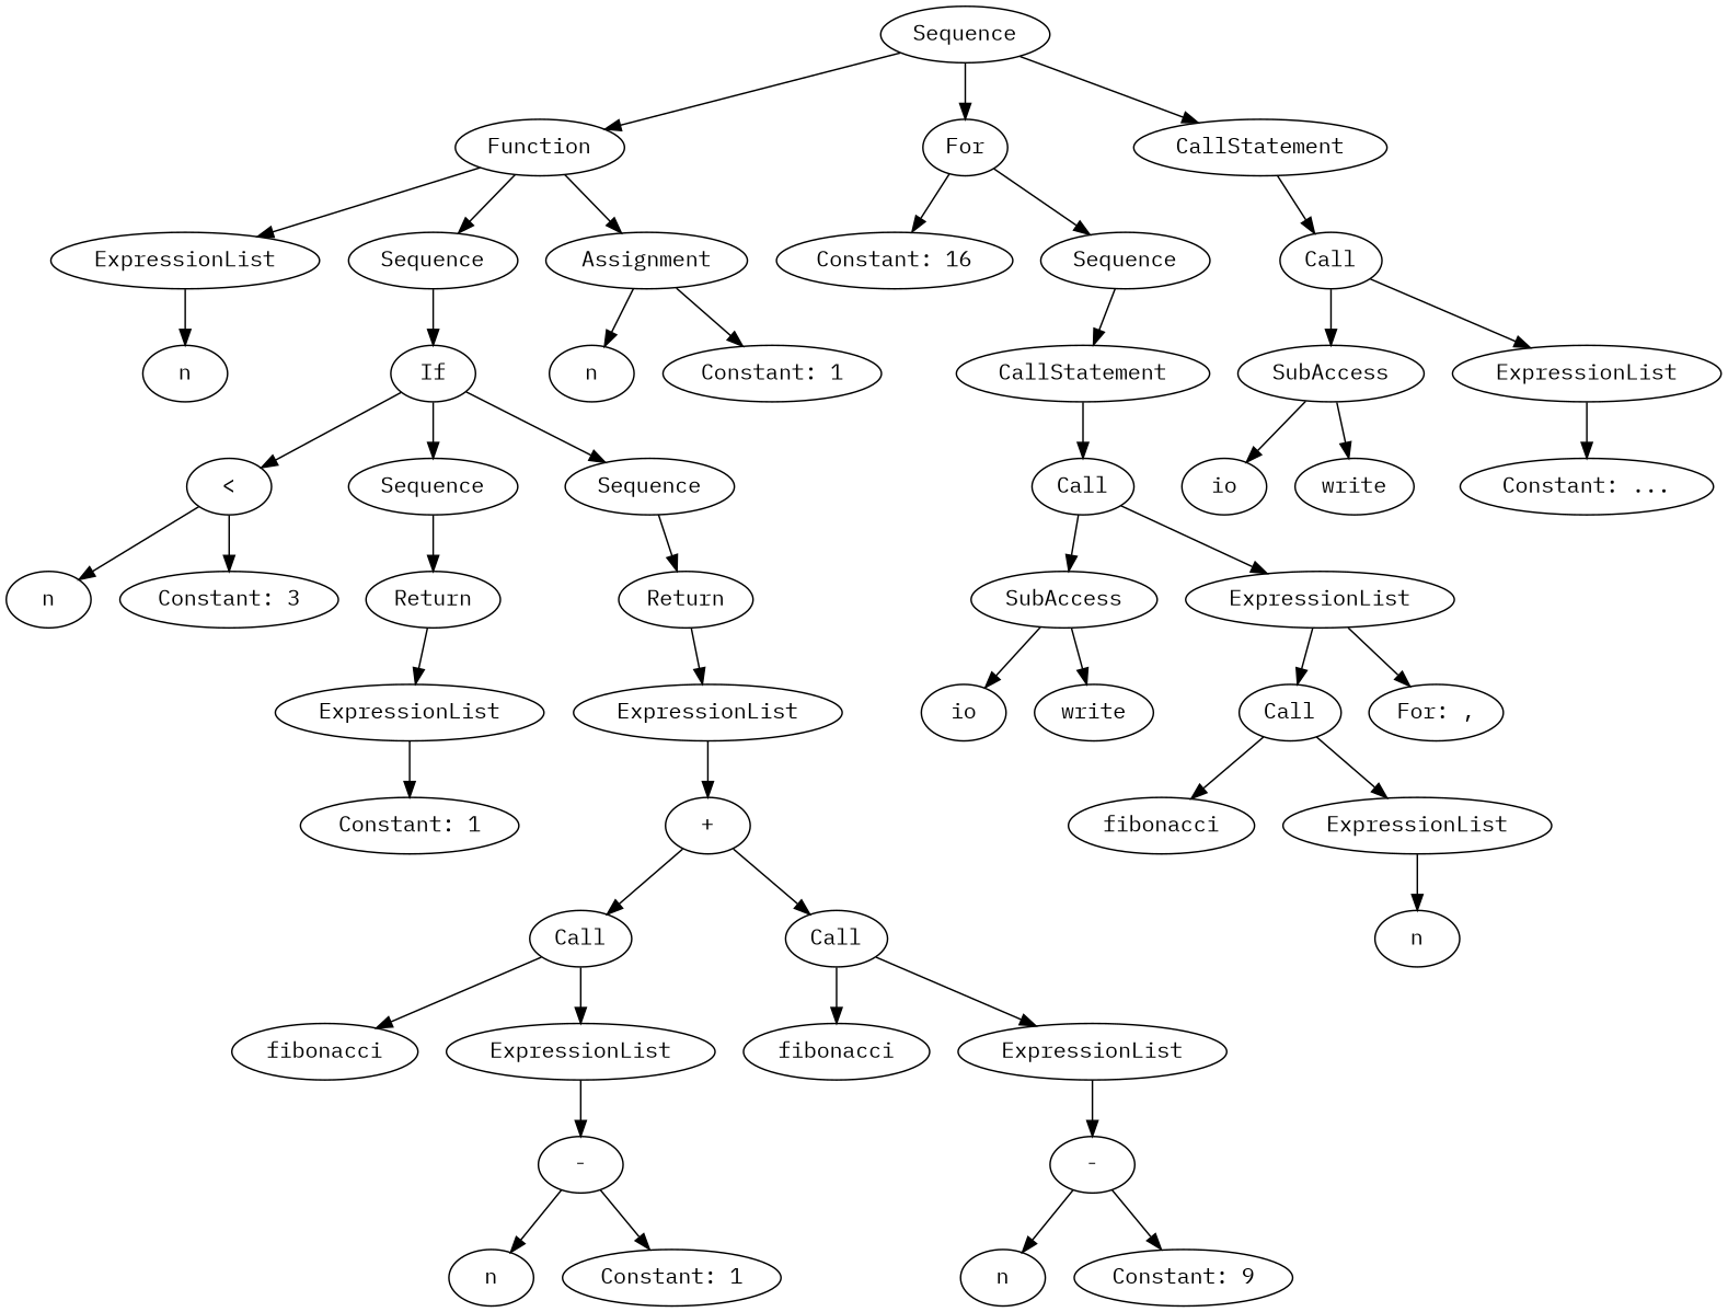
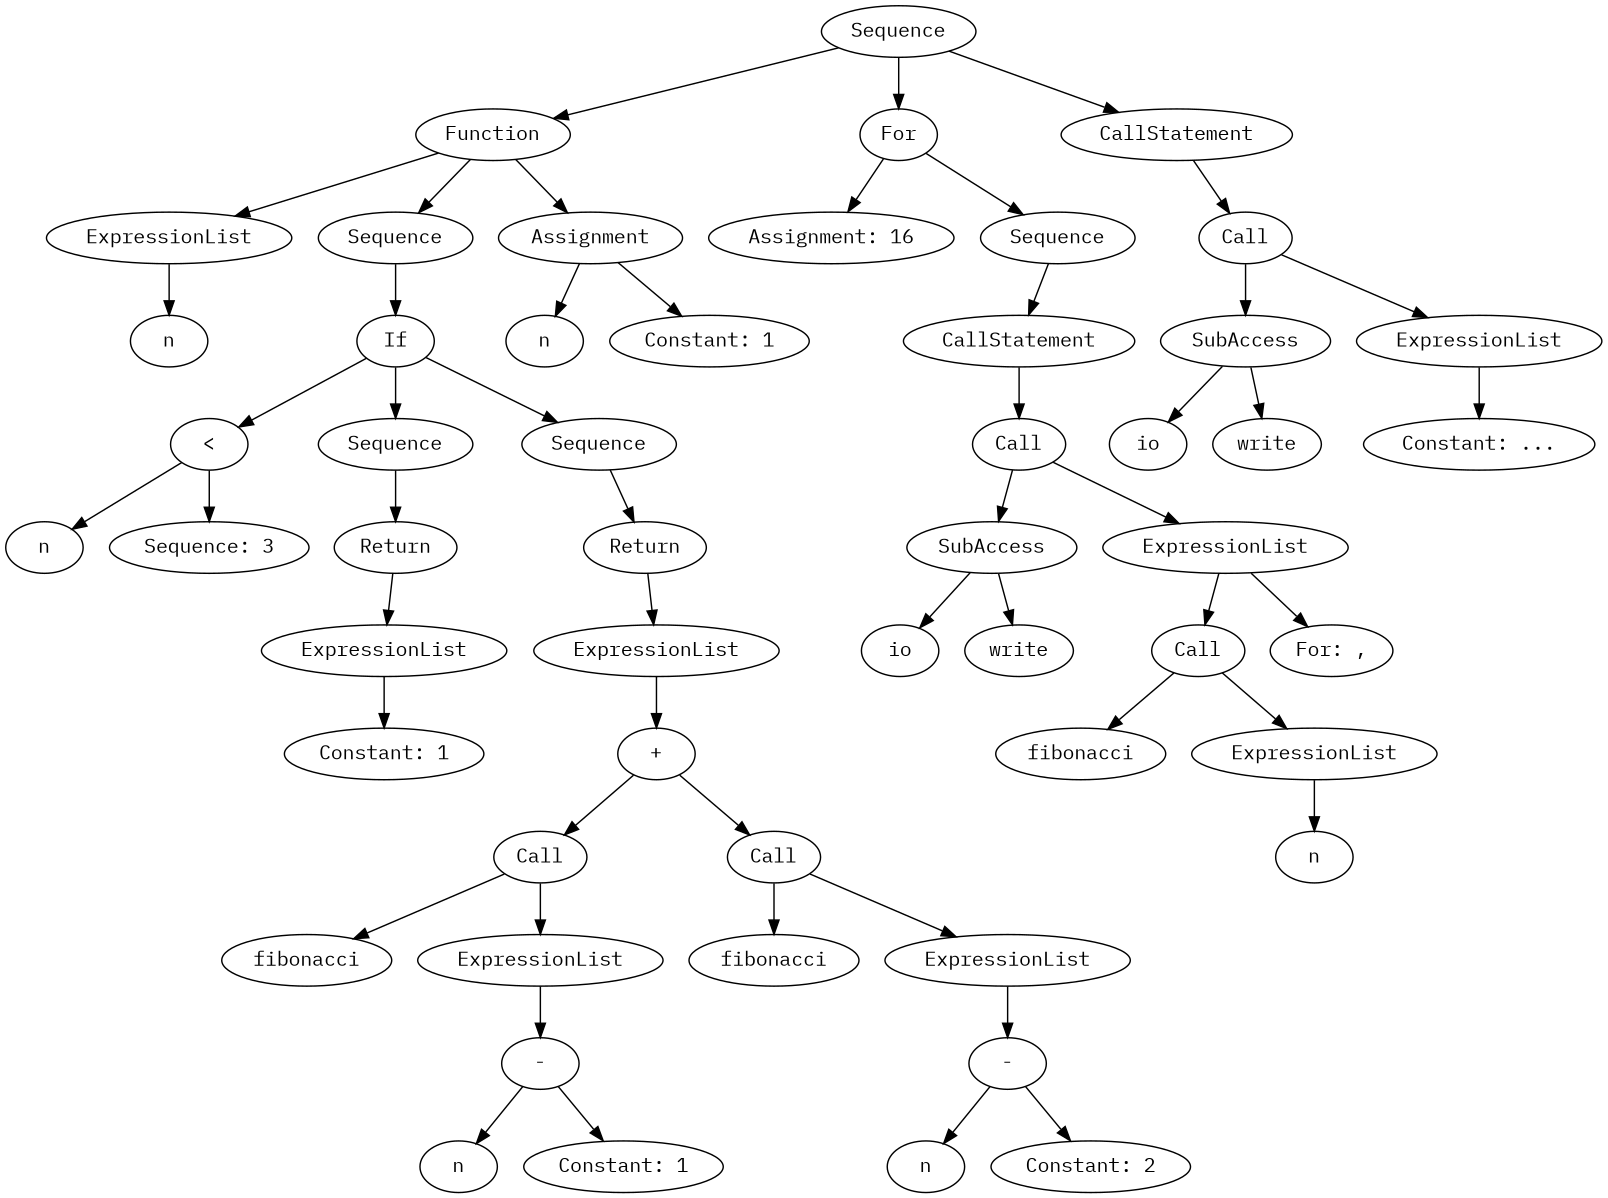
  digraph {
    fontname="IBM Plex Mono"
    node [fontname="IBM Plex Mono"]
    edge [fontname="IBM Plex Mono"]
    n1 [label=Sequence]
    n2 [label=Function]
    n3 [label=For]
    n4 [label=CallStatement]
    n5 [label=ExpressionList]
    n6 [label=Sequence]
    n7 [label=Assignment]
-   n8 [label="Constant: 16"]
+   n8 [label="Assignment: 16"]
    n9 [label=Sequence]
    n10 [label=Call]
    n11 [label=n]
    n12 [label=If]
    n13 [label="<"]
    n14 [label=Sequence]
    n15 [label=Sequence]
    n16 [label=n]
-   n17 [label="Constant: 3"]
+   n17 [label="Sequence: 3"]
    n18 [label=Return]
    n19 [label=Return]
    n20 [label=ExpressionList]
    n21 [label="Constant: 1"]
    n22 [label=ExpressionList]
    n23 [label="+"]
    n24 [label=Call]
    n25 [label=Call]
    n26 [label=fibonacci]
    n27 [label=ExpressionList]
    n28 [label=fibonacci]
    n29 [label=ExpressionList]
    n30 [label="-"]
    n31 [label=n]
    n32 [label="Constant: 1"]
    n33 [label="-"]
    n34 [label=n]
-   n35 [label="Constant: 9"]
+   n35 [label="Constant: 2"]
    n36 [label=n]
    n37 [label="Constant: 1"]
    n38 [label=CallStatement]
    n39 [label=Call]
    n40 [label=SubAccess]
    n41 [label=ExpressionList]
    n42 [label=io]
    n43 [label=write]
    n44 [label=Call]
    n45 [label="For: ,"]
    n46 [label=fibonacci]
    n47 [label=ExpressionList]
    n48 [label=n]
    n49 [label=SubAccess]
    n50 [label=ExpressionList]
    n51 [label=io]
    n52 [label=write]
    n53 [label="Constant: ...\n"]
    n1 -> n2
    n1 -> n3
    n1 -> n4
    n2 -> n5
    n2 -> n6
    n2 -> n7
    n3 -> n8
    n3 -> n9
    n4 -> n10
    n5 -> n11
    n6 -> n12
    n7 -> n36
    n7 -> n37
    n9 -> n38
    n10 -> n49
    n10 -> n50
    n12 -> n13
    n12 -> n14
    n12 -> n15
    n13 -> n16
    n13 -> n17
    n14 -> n18
    n15 -> n19
    n18 -> n20
    n19 -> n22
    n20 -> n21
    n22 -> n23
    n23 -> n24
    n23 -> n25
    n24 -> n26
    n24 -> n27
    n25 -> n28
    n25 -> n29
    n27 -> n30
    n29 -> n33
    n30 -> n31
    n30 -> n32
    n33 -> n34
    n33 -> n35
    n38 -> n39
    n39 -> n40
    n39 -> n41
    n40 -> n42
    n40 -> n43
    n41 -> n44
    n41 -> n45
    n44 -> n46
    n44 -> n47
    n47 -> n48
    n49 -> n51
    n49 -> n52
    n50 -> n53
  }
